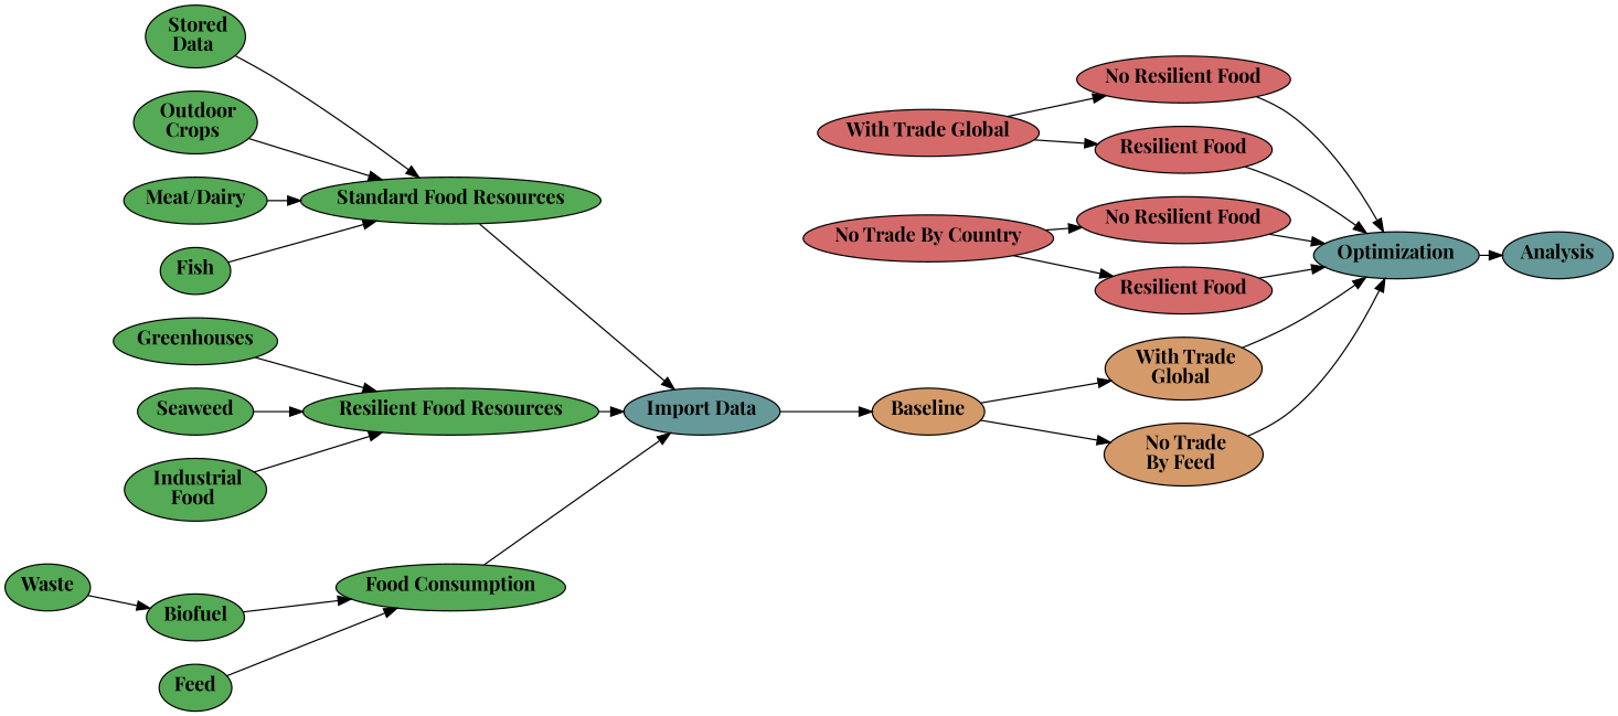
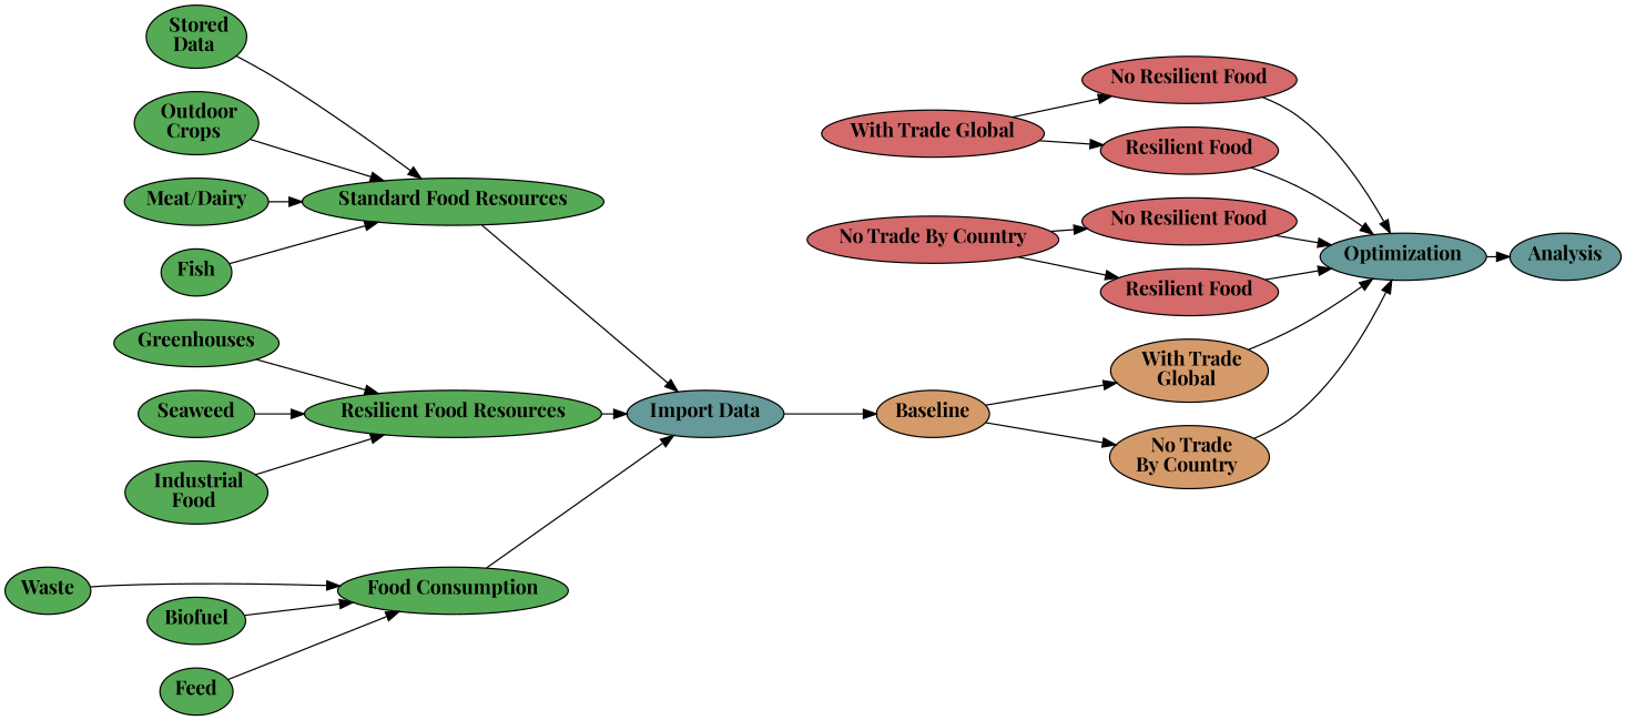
  digraph {
    fontname="Playfair Display"
    rankdir=LR
    ranksep=0.25
    node [fillcolor="#55AA55" fontname="Playfair Display" fontsize=15 margin=0.03 style=filled]
    edge [fontname="Playfair Display"]
    n1 [label=< <B>Food Consumption</B> >]
    n2 [fillcolor="#669999" label=< <B>Import Data</B> >]
    n3 [fillcolor="#D49A6A" label=< <B>Baseline</B> >]
    n4 [label=< <B>Waste</B> >]
    n5 [label=< <B>Feed</B> >]
    n6 [label=< <B>Biofuel</B> >]
    n7 [label=< <B>Standard Food Resources</B> >]
    n8 [label=< <B>Stored<BR/>Data</B> >]
    n9 [label=< <B>Outdoor<BR/>Crops</B> >]
    n10 [label=< <B>Meat/Dairy</B> >]
    n11 [label=< <B>Fish</B> >]
    n12 [label=< <B>Greenhouses</B> >]
    n13 [label=< <B>Resilient Food Resources</B> >]
    n14 [label=< <B>Seaweed</B> >]
    n15 [label=< <B>Industrial<BR/>Food</B> >]
    n16 [fillcolor="#D49A6A" label=< <B>With Trade<BR/>Global</B> >]
-   n17 [fillcolor="#D49A6A" label=< <B>No Trade<BR/>By Feed</B> >]
+   n17 [fillcolor="#D49A6A" label=< <B>No Trade<BR/>By Country</B> >]
    n18 [fillcolor="#D46A6A" label=< <B>With Trade Global</B> >]
    n19 [fillcolor="#D46A6A" label=< <B>No Resilient Food</B> >]
    n20 [fillcolor="#D46A6A" label=< <B>Resilient Food</B> >]
    n21 [fillcolor="#D46A6A" label=< <B>No Trade By Country</B> >]
    n22 [fillcolor="#D46A6A" label=< <B>No Resilient Food</B> >]
    n23 [fillcolor="#D46A6A" label=< <B>Resilient Food</B> >]
    n24 [fillcolor="#669999" label=< <B>Optimization</B> >]
    n25 [fillcolor="#669999" label=< <B>Analysis</B> >]
    n1 -> n2
    n2 -> n3
    n3 -> n16
    n3 -> n17
-   n4 -> n6
+   n4 -> n1
    n5 -> n1
    n6 -> n1
    n7 -> n2
    n8 -> n7
    n9 -> n7
    n10 -> n7
    n11 -> n7
    n12 -> n13
    n13 -> n2
    n14 -> n13
    n15 -> n13
    n16 -> n24
    n17 -> n24
    n18 -> n19
    n18 -> n20
    n19 -> n24
    n20 -> n24
    n21 -> n22
    n21 -> n23
    n22 -> n24
    n23 -> n24
    n24 -> n25
  }
